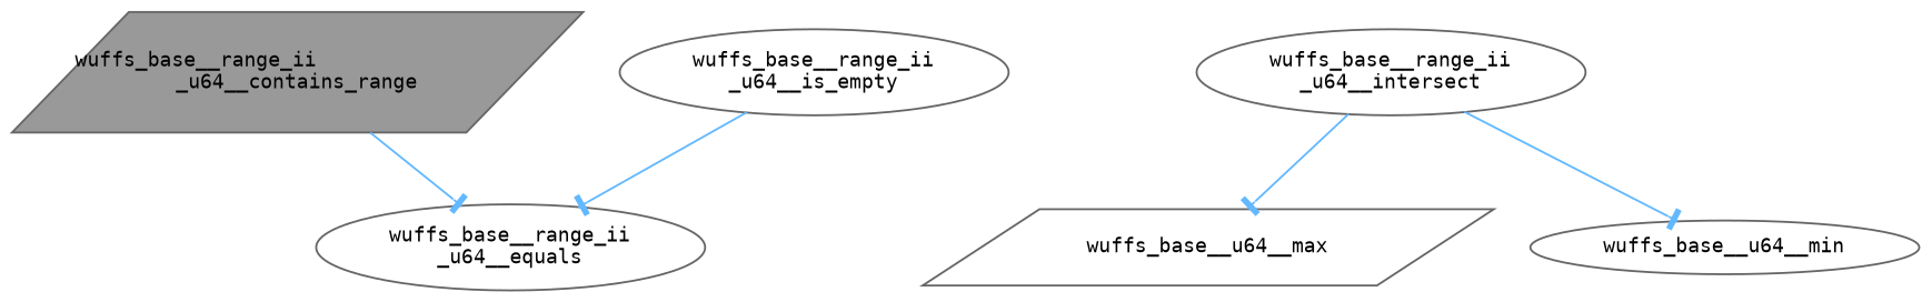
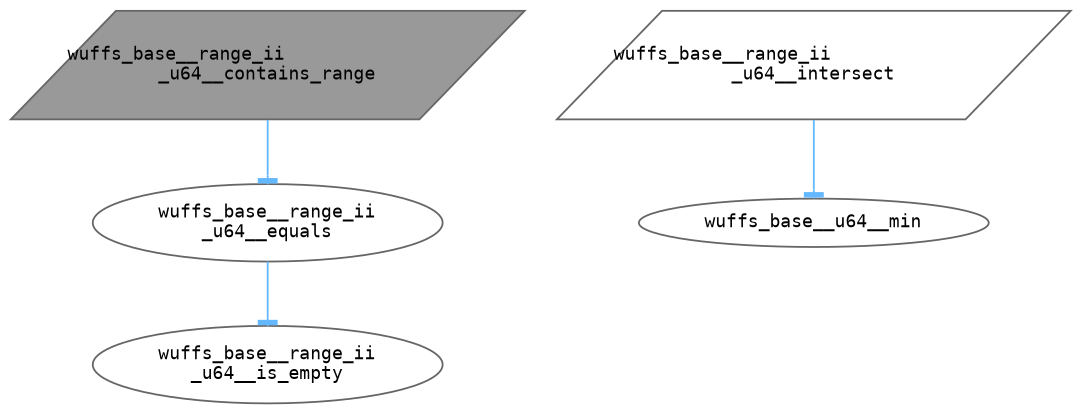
  digraph {
    fontname="DejaVu Sans Mono"
    rankdir=TB
    node [color=grey40 fillcolor=white fontname="DejaVu Sans Mono" fontsize=10 shape=parallelogram style=filled]
    edge [arrowhead=tee color=steelblue1 fontname="DejaVu Sans Mono" fontsize=10 labelfontname=Helvetica labelfontsize=10 style=solid]
    n1 [color=gray40 fillcolor=grey60 fontcolor=black height=0.2 label="wuffs_base__range_ii\l_u64__contains_range" width=0.4]
    n2 [height=0.2 label="wuffs_base__range_ii\l_u64__equals" shape=ellipse width=0.4]
    n3 [height=0.2 label="wuffs_base__range_ii\l_u64__is_empty" shape=ellipse width=0.4]
-   n4 [height=0.2 label="wuffs_base__range_ii\l_u64__intersect" shape=ellipse width=0.4]
-   n5 [height=0.2 label=wuffs_base__u64__max width=0.4]
+   n4 [height=0.2 label="wuffs_base__range_ii\l_u64__intersect" width=0.4]
    n6 [height=0.2 label=wuffs_base__u64__min shape=ellipse width=0.4]
    n1 -> n2
-   n3 -> n2
-   n4 -> n5
+   n2 -> n3
    n4 -> n6
  }
